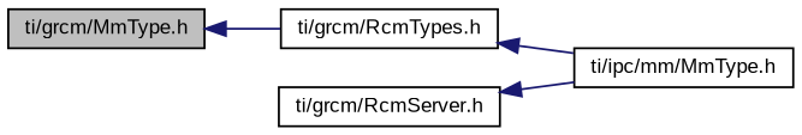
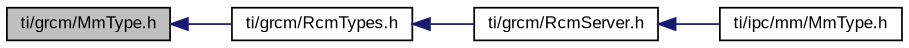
  digraph {
    fontname="Liberation Sans"
    rankdir=LR
    node [color=black fillcolor=white fontname="Liberation Sans" fontsize=10 shape=record style=filled]
    edge [color=midnightblue dir=back fontname="Liberation Sans" fontsize=10 labelfontname=Helvetica labelfontsize=10 style=solid]
    n1 [fillcolor=grey75 fontcolor=black height=0.2 label="ti/grcm/MmType.h" width=0.4]
    n2 [height=0.2 label="ti/grcm/RcmTypes.h" width=0.4]
    n3 [height=0.2 label="ti/grcm/RcmServer.h" width=0.4]
    n4 [height=0.2 label="ti/ipc/mm/MmType.h" width=0.4]
    n1 -> n2
-   n2 -> n4
+   n2 -> n3
    n3 -> n4
  }
